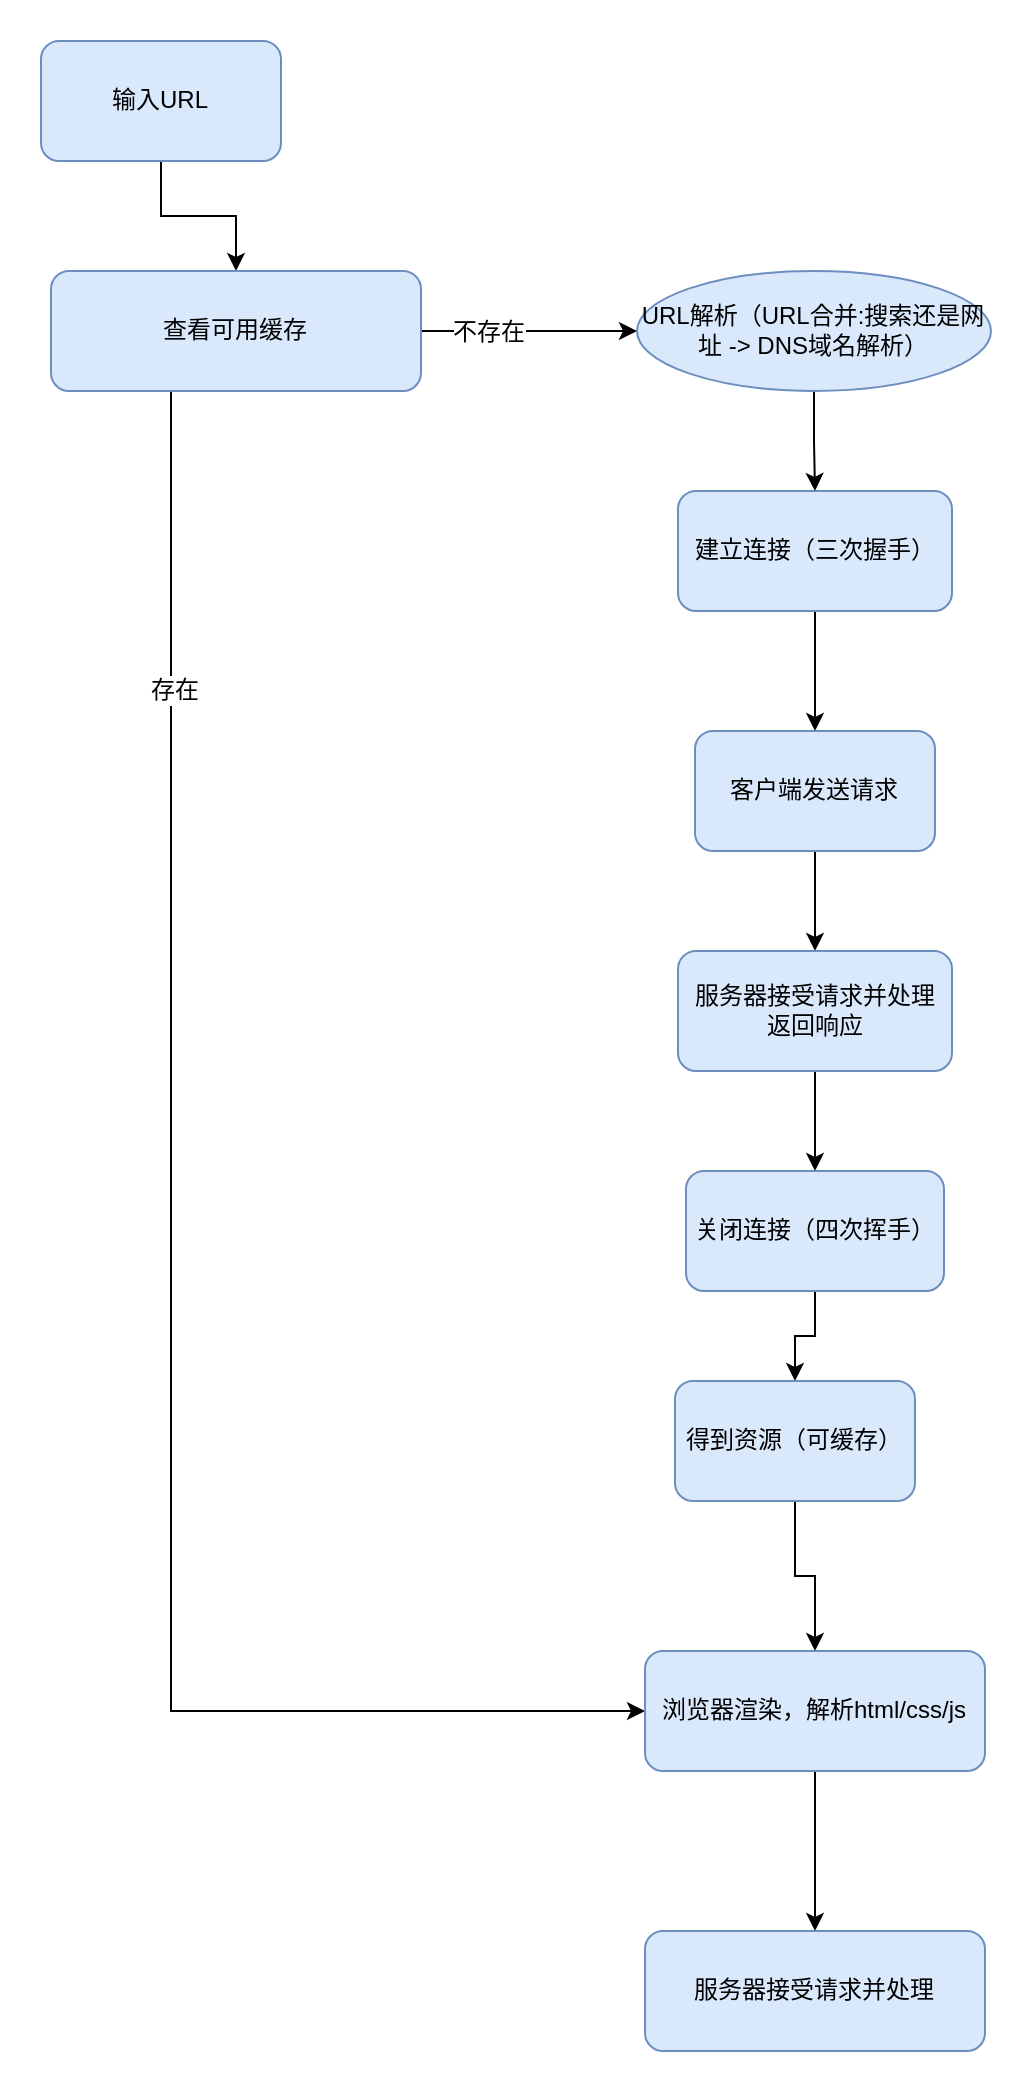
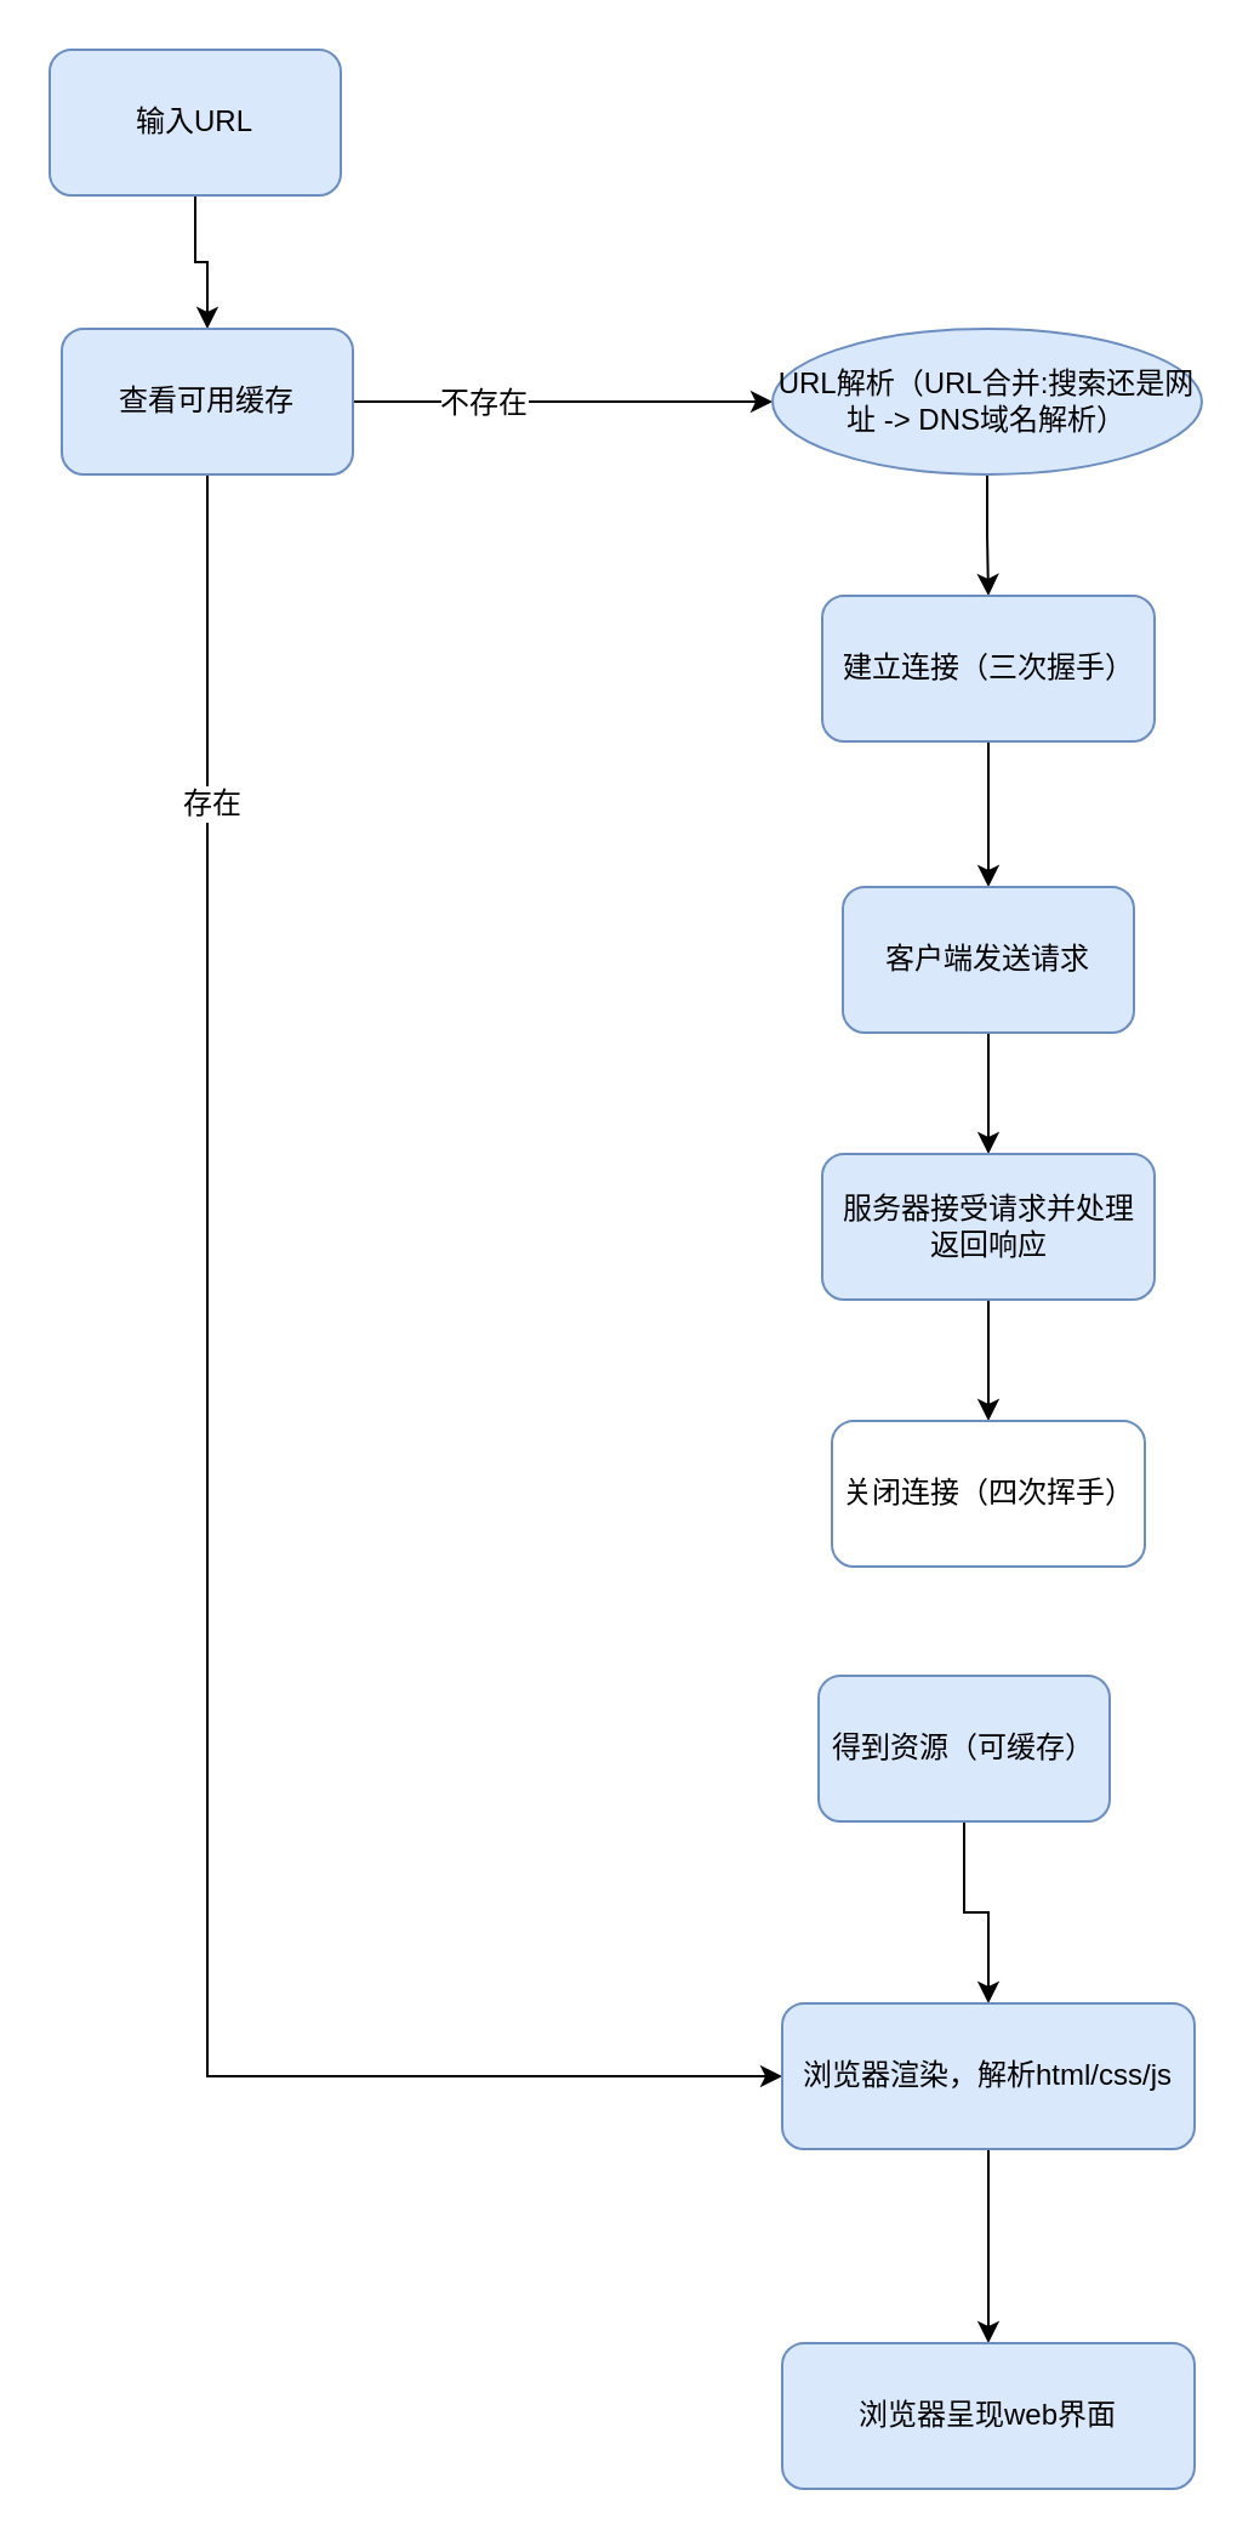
  <mxCell id="0" />
  <mxCell id="1" parent="0" />
  <mxCell id="2" value="" style="edgeStyle=orthogonalEdgeStyle;rounded=0;orthogonalLoop=1;jettySize=auto;html=1;" parent="1" source="3" target="8" edge="1"><mxGeometry relative="1" as="geometry" /></mxCell>
  <mxCell id="3" value="输入URL" style="rounded=1;whiteSpace=wrap;html=1;fillColor=#dae8fc;strokeColor=#6c8ebf;" parent="1" vertex="1"><mxGeometry x="20" y="20" width="120" height="60" as="geometry" /></mxCell>
  <mxCell id="4" value="" style="edgeStyle=orthogonalEdgeStyle;rounded=0;orthogonalLoop=1;jettySize=auto;html=1;" parent="1" source="8" target="10" edge="1"><mxGeometry relative="1" as="geometry" /></mxCell>
  <mxCell id="5" value="不存在" style="text;html=1;resizable=0;points=[];align=center;verticalAlign=middle;labelBackgroundColor=#ffffff;" parent="4" vertex="1" connectable="0"><mxGeometry x="-0.392" relative="1" as="geometry"><mxPoint as="offset" /></mxGeometry></mxCell>
  <mxCell id="6" style="edgeStyle=orthogonalEdgeStyle;rounded=0;orthogonalLoop=1;jettySize=auto;html=1;exitX=0.25;exitY=1;exitDx=0;exitDy=0;entryX=0;entryY=0.5;entryDx=0;entryDy=0;" parent="1" source="8" target="22" edge="1"><mxGeometry relative="1" as="geometry"><Array as="points"><mxPoint x="85" y="195" /><mxPoint x="85" y="855" /></Array></mxGeometry></mxCell>
  <mxCell id="7" value="存在" style="text;html=1;resizable=0;points=[];align=center;verticalAlign=middle;labelBackgroundColor=#ffffff;" parent="6" vertex="1" connectable="0"><mxGeometry x="-0.643" y="1" relative="1" as="geometry"><mxPoint as="offset" /></mxGeometry></mxCell>
- <mxCell id="8" value="查看可用缓存" style="rounded=1;whiteSpace=wrap;html=1;fillColor=#dae8fc;strokeColor=#6c8ebf;" parent="1" vertex="1"><mxGeometry x="25" y="135" width="185" height="60" as="geometry" /></mxCell>
+ <mxCell id="8" value="查看可用缓存" style="rounded=1;whiteSpace=wrap;html=1;fillColor=#dae8fc;strokeColor=#6c8ebf;" parent="1" vertex="1"><mxGeometry x="25" y="135" width="120" height="60" as="geometry" /></mxCell>
  <mxCell id="9" value="" style="edgeStyle=orthogonalEdgeStyle;rounded=0;orthogonalLoop=1;jettySize=auto;html=1;" parent="1" source="10" target="12" edge="1"><mxGeometry relative="1" as="geometry" /></mxCell>
  <mxCell id="10" value="URL解析（URL合并:搜索还是网址 -&amp;gt; DNS域名解析）" style="ellipse;whiteSpace=wrap;html=1;fillColor=#dae8fc;strokeColor=#6c8ebf;" parent="1" vertex="1"><mxGeometry x="318" y="135" width="177" height="60" as="geometry" /></mxCell>
  <mxCell id="11" value="" style="edgeStyle=orthogonalEdgeStyle;rounded=0;orthogonalLoop=1;jettySize=auto;html=1;" parent="1" source="12" target="14" edge="1"><mxGeometry relative="1" as="geometry" /></mxCell>
  <mxCell id="12" value="建立连接（三次握手）" style="rounded=1;whiteSpace=wrap;html=1;fillColor=#dae8fc;strokeColor=#6c8ebf;" parent="1" vertex="1"><mxGeometry x="338.5" y="245" width="137" height="60" as="geometry" /></mxCell>
  <mxCell id="13" value="" style="edgeStyle=orthogonalEdgeStyle;rounded=0;orthogonalLoop=1;jettySize=auto;html=1;" parent="1" source="14" target="16" edge="1"><mxGeometry relative="1" as="geometry" /></mxCell>
  <mxCell id="14" value="客户端发送请求" style="rounded=1;whiteSpace=wrap;html=1;fillColor=#dae8fc;strokeColor=#6c8ebf;" parent="1" vertex="1"><mxGeometry x="347" y="365" width="120" height="60" as="geometry" /></mxCell>
  <mxCell id="15" value="" style="edgeStyle=orthogonalEdgeStyle;rounded=0;orthogonalLoop=1;jettySize=auto;html=1;" parent="1" source="16" target="18" edge="1"><mxGeometry relative="1" as="geometry" /></mxCell>
  <mxCell id="16" value="服务器接受请求并处理&lt;br&gt;返回响应" style="rounded=1;whiteSpace=wrap;html=1;fillColor=#dae8fc;strokeColor=#6c8ebf;" parent="1" vertex="1"><mxGeometry x="338.5" y="475" width="137" height="60" as="geometry" /></mxCell>
- <mxCell id="17" value="" style="edgeStyle=orthogonalEdgeStyle;rounded=0;orthogonalLoop=1;jettySize=auto;html=1;exitX=0.5;exitY=1;exitDx=0;exitDy=0;" parent="1" source="18" target="20" edge="1"><mxGeometry relative="1" as="geometry" /></mxCell>
- <mxCell id="18" value="关闭连接（四次挥手）" style="rounded=1;whiteSpace=wrap;html=1;fillColor=#dae8fc;strokeColor=#6c8ebf;" parent="1" vertex="1"><mxGeometry x="342.5" y="585" width="129" height="60" as="geometry" /></mxCell>
+ <mxCell id="18" value="关闭连接（四次挥手）" style="rounded=1;whiteSpace=wrap;html=1;fillColor=#ffffff;strokeColor=#6c8ebf;" parent="1" vertex="1"><mxGeometry x="342.5" y="585" width="129" height="60" as="geometry" /></mxCell>
  <mxCell id="19" value="" style="edgeStyle=orthogonalEdgeStyle;rounded=0;orthogonalLoop=1;jettySize=auto;html=1;" parent="1" source="20" target="22" edge="1"><mxGeometry relative="1" as="geometry" /></mxCell>
  <mxCell id="20" value="得到资源（可缓存）" style="rounded=1;whiteSpace=wrap;html=1;fillColor=#dae8fc;strokeColor=#6c8ebf;" parent="1" vertex="1"><mxGeometry x="337" y="690" width="120" height="60" as="geometry" /></mxCell>
  <mxCell id="21" value="" style="edgeStyle=orthogonalEdgeStyle;rounded=0;orthogonalLoop=1;jettySize=auto;html=1;" parent="1" source="22" target="23" edge="1"><mxGeometry relative="1" as="geometry" /></mxCell>
  <mxCell id="22" value="浏览器渲染，解析html/css/js" style="rounded=1;whiteSpace=wrap;html=1;fillColor=#dae8fc;strokeColor=#6c8ebf;" parent="1" vertex="1"><mxGeometry x="322" y="825" width="170" height="60" as="geometry" /></mxCell>
- <mxCell id="23" value="服务器接受请求并处理" style="rounded=1;whiteSpace=wrap;html=1;fillColor=#dae8fc;strokeColor=#6c8ebf;" parent="1" vertex="1"><mxGeometry x="322" y="965" width="170" height="60" as="geometry" /></mxCell>
+ <mxCell id="23" value="浏览器呈现web界面" style="rounded=1;whiteSpace=wrap;html=1;fillColor=#dae8fc;strokeColor=#6c8ebf;" parent="1" vertex="1"><mxGeometry x="322" y="965" width="170" height="60" as="geometry" /></mxCell>
